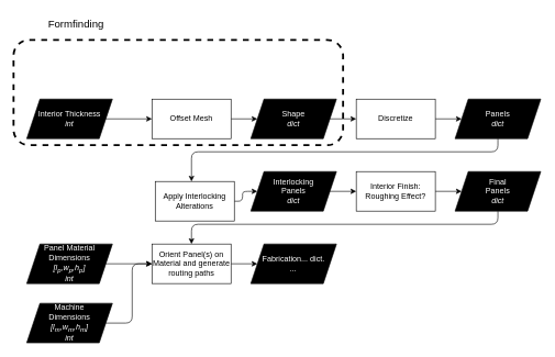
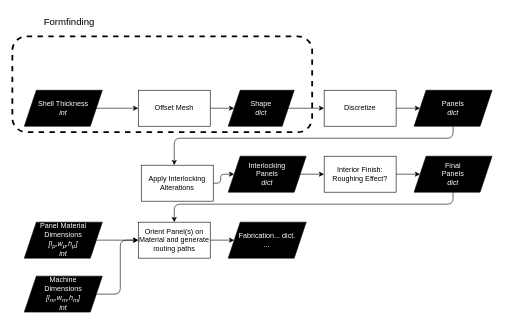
  <mxCell id="0" />
  <mxCell id="1" parent="0" />
  <mxCell id="2" style="edgeStyle=orthogonalEdgeStyle;html=1;entryX=0;entryY=0.5;entryDx=0;entryDy=0;" parent="1" source="3" target="7" edge="1"><mxGeometry relative="1" as="geometry" /></mxCell>
  <mxCell id="3" value="Offset Mesh" style="rounded=0;whiteSpace=wrap;html=1;" parent="1" vertex="1"><mxGeometry x="230" y="150" width="120" height="60" as="geometry" /></mxCell>
  <mxCell id="4" style="edgeStyle=none;html=1;entryX=0;entryY=0.5;entryDx=0;entryDy=0;" parent="1" source="5" target="3" edge="1"><mxGeometry relative="1" as="geometry" /></mxCell>
- <mxCell id="5" value="Interior Thickness&lt;br&gt;&lt;i&gt;int&lt;/i&gt;" style="shape=parallelogram;perimeter=parallelogramPerimeter;whiteSpace=wrap;html=1;fixedSize=1;fillColor=#000000;fontColor=#FFFFFF;" parent="1" vertex="1"><mxGeometry x="40" y="150" width="130" height="60" as="geometry" /></mxCell>
+ <mxCell id="5" value="Shell Thickness&lt;br&gt;&lt;i&gt;int&lt;/i&gt;" style="shape=parallelogram;perimeter=parallelogramPerimeter;whiteSpace=wrap;html=1;fixedSize=1;fillColor=#000000;fontColor=#FFFFFF;" parent="1" vertex="1"><mxGeometry x="40" y="150" width="130" height="60" as="geometry" /></mxCell>
  <mxCell id="6" style="edgeStyle=orthogonalEdgeStyle;html=1;entryX=0;entryY=0.5;entryDx=0;entryDy=0;" parent="1" source="7" target="9" edge="1"><mxGeometry relative="1" as="geometry" /></mxCell>
- <mxCell id="7" value="Shape&lt;br&gt;&lt;i&gt;dict&lt;/i&gt;" style="shape=parallelogram;perimeter=parallelogramPerimeter;whiteSpace=wrap;html=1;fixedSize=1;fillColor=#000000;fontColor=#FFFFFF;" parent="1" vertex="1"><mxGeometry x="380" y="150" width="130" height="60" as="geometry" /></mxCell>
+ <mxCell id="7" value="Shape&lt;br&gt;&lt;i&gt;dict&lt;/i&gt;" style="shape=parallelogram;perimeter=parallelogramPerimeter;whiteSpace=wrap;html=1;fixedSize=1;fillColor=#000000;fontColor=#FFFFFF;" parent="1" vertex="1"><mxGeometry x="380" y="150" width="110" height="60" as="geometry" /></mxCell>
  <mxCell id="8" style="edgeStyle=orthogonalEdgeStyle;html=1;entryX=0;entryY=0.5;entryDx=0;entryDy=0;" parent="1" source="9" target="11" edge="1"><mxGeometry relative="1" as="geometry" /></mxCell>
  <mxCell id="9" value="Discretize" style="rounded=0;whiteSpace=wrap;html=1;" parent="1" vertex="1"><mxGeometry x="540" y="150" width="120" height="60" as="geometry" /></mxCell>
  <mxCell id="10" style="edgeStyle=orthogonalEdgeStyle;html=1;" parent="1" source="11" target="13" edge="1"><mxGeometry relative="1" as="geometry"><Array as="points"><mxPoint x="755" y="230" /><mxPoint x="290" y="230" /></Array></mxGeometry></mxCell>
  <mxCell id="11" value="Panels&lt;br&gt;&lt;i&gt;dict&lt;/i&gt;" style="shape=parallelogram;perimeter=parallelogramPerimeter;whiteSpace=wrap;html=1;fixedSize=1;fillColor=#000000;fontColor=#FFFFFF;" parent="1" vertex="1"><mxGeometry x="690" y="150" width="130" height="60" as="geometry" /></mxCell>
  <mxCell id="12" style="edgeStyle=orthogonalEdgeStyle;html=1;entryX=0;entryY=0.5;entryDx=0;entryDy=0;" parent="1" source="13" target="15" edge="1"><mxGeometry relative="1" as="geometry" /></mxCell>
  <mxCell id="13" value="Apply Interlocking Alterations" style="rounded=0;whiteSpace=wrap;html=1;" parent="1" vertex="1"><mxGeometry x="235" y="275" width="120" height="60" as="geometry" /></mxCell>
  <mxCell id="14" style="edgeStyle=orthogonalEdgeStyle;html=1;entryX=0;entryY=0.5;entryDx=0;entryDy=0;" parent="1" source="15" target="17" edge="1"><mxGeometry relative="1" as="geometry" /></mxCell>
  <mxCell id="15" value="Interlocking &lt;br&gt;Panels&lt;br&gt;&lt;i&gt;dict&lt;/i&gt;" style="shape=parallelogram;perimeter=parallelogramPerimeter;whiteSpace=wrap;html=1;fixedSize=1;fillColor=#000000;fontColor=#FFFFFF;" parent="1" vertex="1"><mxGeometry x="380" y="260" width="130" height="60" as="geometry" /></mxCell>
  <mxCell id="16" style="edgeStyle=orthogonalEdgeStyle;html=1;entryX=0;entryY=0.5;entryDx=0;entryDy=0;" parent="1" source="17" target="19" edge="1"><mxGeometry relative="1" as="geometry" /></mxCell>
  <mxCell id="17" value="Interior Finish:&lt;br&gt;Roughing Effect?" style="rounded=0;whiteSpace=wrap;html=1;" parent="1" vertex="1"><mxGeometry x="540" y="260" width="120" height="60" as="geometry" /></mxCell>
  <mxCell id="18" style="edgeStyle=orthogonalEdgeStyle;html=1;entryX=0.5;entryY=0;entryDx=0;entryDy=0;" parent="1" source="19" target="21" edge="1"><mxGeometry relative="1" as="geometry"><Array as="points"><mxPoint x="755" y="340" /><mxPoint x="290" y="340" /></Array></mxGeometry></mxCell>
  <mxCell id="19" value="Final&lt;br&gt;Panels&lt;br&gt;&lt;i&gt;dict&lt;/i&gt;" style="shape=parallelogram;perimeter=parallelogramPerimeter;whiteSpace=wrap;html=1;fixedSize=1;fillColor=#000000;fontColor=#FFFFFF;" parent="1" vertex="1"><mxGeometry x="690" y="260" width="130" height="60" as="geometry" /></mxCell>
  <mxCell id="20" style="edgeStyle=orthogonalEdgeStyle;html=1;" parent="1" source="21" target="26" edge="1"><mxGeometry relative="1" as="geometry" /></mxCell>
  <mxCell id="21" value="Orient Panel(s) on Material and generate routing paths" style="rounded=0;whiteSpace=wrap;html=1;" parent="1" vertex="1"><mxGeometry x="230" y="370" width="120" height="60" as="geometry" /></mxCell>
  <mxCell id="22" style="edgeStyle=orthogonalEdgeStyle;html=1;entryX=0;entryY=0.5;entryDx=0;entryDy=0;" parent="1" source="23" target="21" edge="1"><mxGeometry relative="1" as="geometry" /></mxCell>
  <mxCell id="23" value="Panel Material &lt;br&gt;Dimensions&lt;br&gt;&lt;i&gt;[l&lt;sub&gt;p&lt;/sub&gt;,w&lt;/i&gt;&lt;i&gt;&lt;sub&gt;p&lt;/sub&gt;&lt;/i&gt;&lt;i&gt;,h&lt;/i&gt;&lt;i&gt;&lt;sub&gt;p&lt;/sub&gt;&lt;/i&gt;&lt;i&gt;] &lt;br&gt;int&lt;/i&gt;" style="shape=parallelogram;perimeter=parallelogramPerimeter;whiteSpace=wrap;html=1;fixedSize=1;fillColor=#000000;fontColor=#FFFFFF;" parent="1" vertex="1"><mxGeometry x="40" y="370" width="130" height="60" as="geometry" /></mxCell>
  <mxCell id="24" style="edgeStyle=orthogonalEdgeStyle;html=1;entryX=0;entryY=0.5;entryDx=0;entryDy=0;" parent="1" source="25" target="21" edge="1"><mxGeometry relative="1" as="geometry" /></mxCell>
  <mxCell id="25" value="Machine&lt;br&gt;Dimensions&lt;br&gt;&lt;i&gt;[l&lt;sub&gt;m&lt;/sub&gt;,w&lt;sub&gt;m&lt;/sub&gt;,h&lt;sub&gt;m&lt;/sub&gt;] &lt;br&gt;int&lt;/i&gt;" style="shape=parallelogram;perimeter=parallelogramPerimeter;whiteSpace=wrap;html=1;fixedSize=1;fillColor=#000000;fontColor=#FFFFFF;" parent="1" vertex="1"><mxGeometry x="40" y="460" width="130" height="60" as="geometry" /></mxCell>
  <mxCell id="26" value="Fabrication... dict.&lt;br&gt;&lt;i&gt;...&lt;/i&gt;" style="shape=parallelogram;perimeter=parallelogramPerimeter;whiteSpace=wrap;html=1;fixedSize=1;fillColor=#000000;fontColor=#FFFFFF;" parent="1" vertex="1"><mxGeometry x="380" y="370" width="130" height="60" as="geometry" /></mxCell>
  <mxCell id="27" value="" style="rounded=1;whiteSpace=wrap;html=1;fillColor=none;strokeColor=#000000;dashed=1;strokeWidth=3;" vertex="1" parent="1"><mxGeometry x="20" y="60" width="500" height="160" as="geometry" /></mxCell>
  <mxCell id="28" value="&lt;font color=&quot;#000000&quot; style=&quot;font-size: 16px&quot;&gt;Formfinding&lt;/font&gt;" style="text;html=1;strokeColor=none;fillColor=none;align=center;verticalAlign=middle;whiteSpace=wrap;rounded=0;dashed=1;" vertex="1" parent="1"><mxGeometry x="20" y="20" width="190" height="30" as="geometry" /></mxCell>
